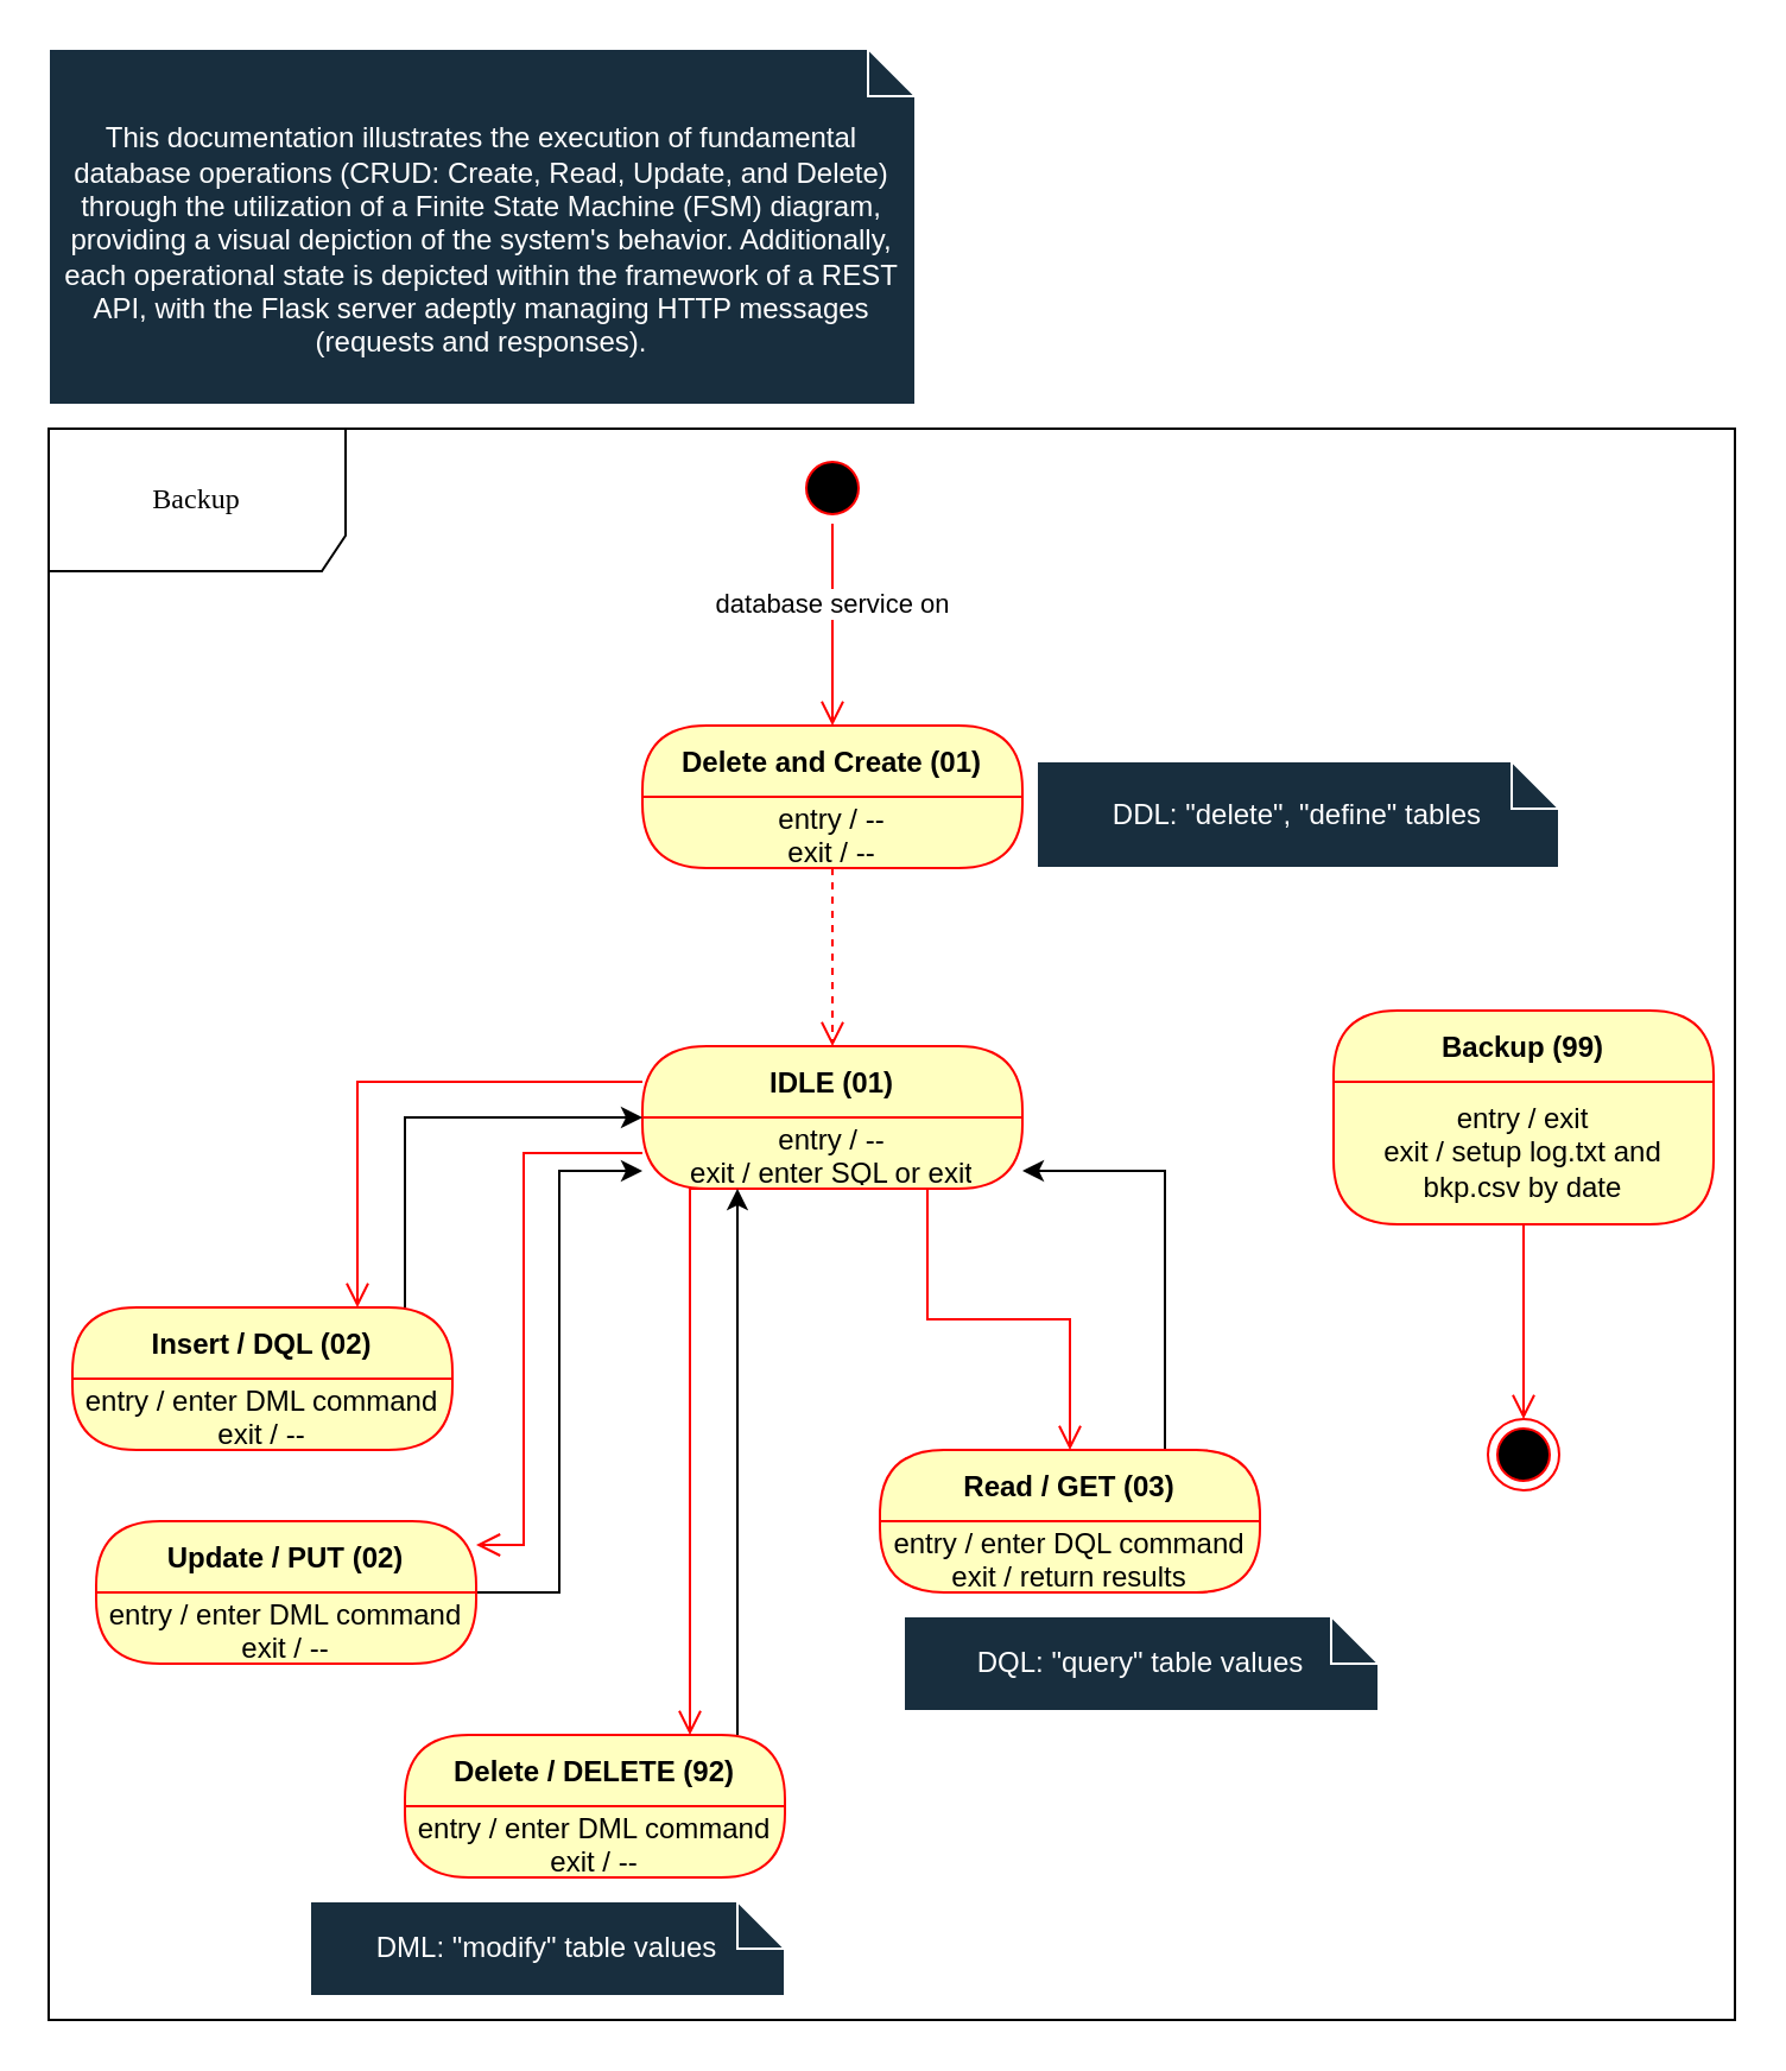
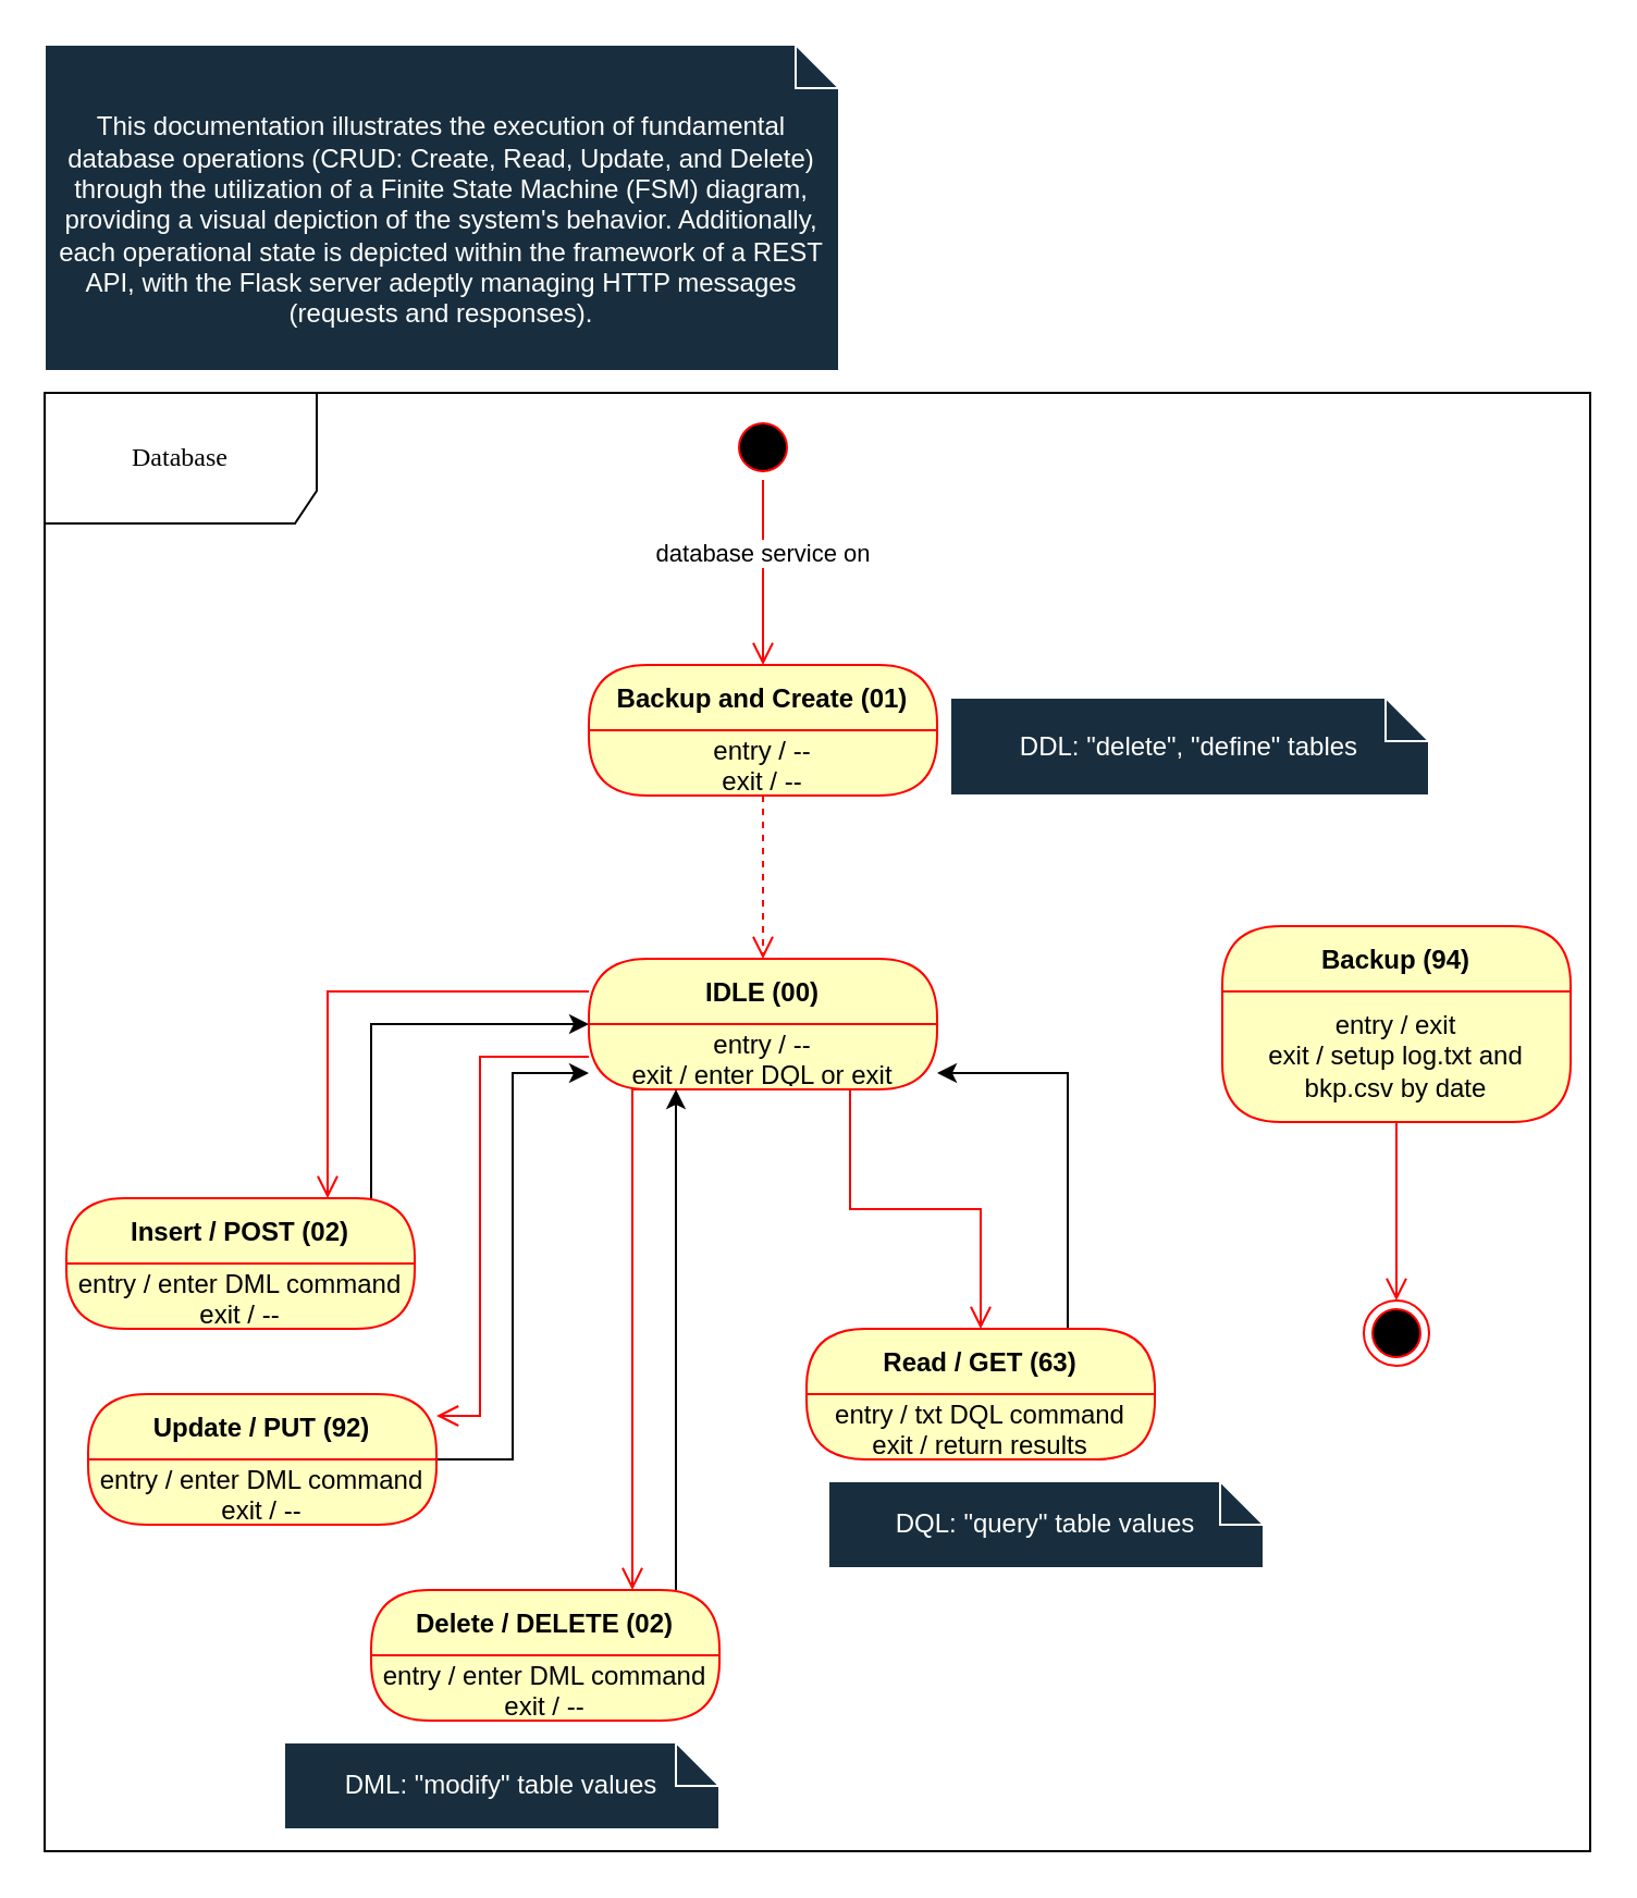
  <mxCell id="0" />
  <mxCell id="1" parent="0" />
- <mxCell id="2" value="Backup" style="shape=umlFrame;whiteSpace=wrap;html=1;rounded=1;shadow=0;comic=0;labelBackgroundColor=none;strokeWidth=1;fontFamily=Verdana;fontSize=12;align=center;width=125;height=60;" parent="1" vertex="1"><mxGeometry x="20" y="180" width="710" height="670" as="geometry" /></mxCell>
- <mxCell id="3" value="Delete and Create (01)" style="swimlane;fontStyle=1;align=center;verticalAlign=middle;childLayout=stackLayout;horizontal=1;startSize=30;horizontalStack=0;resizeParent=0;resizeLast=1;container=0;fontColor=#000000;collapsible=0;rounded=1;arcSize=30;strokeColor=#ff0000;fillColor=#ffffc0;swimlaneFillColor=#ffffc0;dropTarget=0;" parent="1" vertex="1"><mxGeometry x="270" y="305" width="160" height="60" as="geometry" /></mxCell>
+ <mxCell id="2" value="Database" style="shape=umlFrame;whiteSpace=wrap;html=1;rounded=1;shadow=0;comic=0;labelBackgroundColor=none;strokeWidth=1;fontFamily=Verdana;fontSize=12;align=center;width=125;height=60;" parent="1" vertex="1"><mxGeometry x="20" y="180" width="710" height="670" as="geometry" /></mxCell>
+ <mxCell id="3" value="Backup and Create (01)" style="swimlane;fontStyle=1;align=center;verticalAlign=middle;childLayout=stackLayout;horizontal=1;startSize=30;horizontalStack=0;resizeParent=0;resizeLast=1;container=0;fontColor=#000000;collapsible=0;rounded=1;arcSize=30;strokeColor=#ff0000;fillColor=#ffffc0;swimlaneFillColor=#ffffc0;dropTarget=0;" parent="1" vertex="1"><mxGeometry x="270" y="305" width="160" height="60" as="geometry" /></mxCell>
  <mxCell id="4" value="entry / --&lt;br&gt;exit / --" style="text;html=1;strokeColor=none;fillColor=none;align=center;verticalAlign=middle;spacingLeft=4;spacingRight=4;whiteSpace=wrap;overflow=hidden;rotatable=0;fontColor=#000000;" parent="3" vertex="1"><mxGeometry y="30" width="160" height="30" as="geometry" /></mxCell>
  <mxCell id="5" value="" style="edgeStyle=orthogonalEdgeStyle;html=1;verticalAlign=bottom;endArrow=open;endSize=8;strokeColor=#ff0000;rounded=0;entryX=0.5;entryY=0;entryDx=0;entryDy=0;dashed=1;" parent="1" source="3" target="6" edge="1"><mxGeometry relative="1" as="geometry"><mxPoint x="350" y="425" as="targetPoint" /></mxGeometry></mxCell>
- <mxCell id="6" value="IDLE (01)" style="swimlane;fontStyle=1;align=center;verticalAlign=middle;childLayout=stackLayout;horizontal=1;startSize=30;horizontalStack=0;resizeParent=0;resizeLast=1;container=0;fontColor=#000000;collapsible=0;rounded=1;arcSize=30;strokeColor=#ff0000;fillColor=#ffffc0;swimlaneFillColor=#ffffc0;dropTarget=0;" parent="1" vertex="1"><mxGeometry x="270" y="440" width="160" height="60" as="geometry" /></mxCell>
- <mxCell id="7" value="entry / --&lt;br&gt;exit / enter SQL or exit" style="text;html=1;strokeColor=none;fillColor=none;align=center;verticalAlign=middle;spacingLeft=4;spacingRight=4;whiteSpace=wrap;overflow=hidden;rotatable=0;fontColor=#000000;" parent="6" vertex="1"><mxGeometry y="30" width="160" height="30" as="geometry" /></mxCell>
+ <mxCell id="6" value="IDLE (00)" style="swimlane;fontStyle=1;align=center;verticalAlign=middle;childLayout=stackLayout;horizontal=1;startSize=30;horizontalStack=0;resizeParent=0;resizeLast=1;container=0;fontColor=#000000;collapsible=0;rounded=1;arcSize=30;strokeColor=#ff0000;fillColor=#ffffc0;swimlaneFillColor=#ffffc0;dropTarget=0;" parent="1" vertex="1"><mxGeometry x="270" y="440" width="160" height="60" as="geometry" /></mxCell>
+ <mxCell id="7" value="entry / --&lt;br&gt;exit / enter DQL or exit" style="text;html=1;strokeColor=none;fillColor=none;align=center;verticalAlign=middle;spacingLeft=4;spacingRight=4;whiteSpace=wrap;overflow=hidden;rotatable=0;fontColor=#000000;" parent="6" vertex="1"><mxGeometry y="30" width="160" height="30" as="geometry" /></mxCell>
  <mxCell id="8" value="" style="edgeStyle=orthogonalEdgeStyle;html=1;verticalAlign=bottom;endArrow=open;endSize=8;strokeColor=#ff0000;rounded=0;exitX=0.25;exitY=1;exitDx=0;exitDy=0;entryX=0.75;entryY=0;entryDx=0;entryDy=0;" parent="1" source="7" target="10" edge="1"><mxGeometry relative="1" as="geometry"><mxPoint x="350" y="560" as="targetPoint" /><Array as="points"><mxPoint x="290" y="500" /></Array></mxGeometry></mxCell>
  <mxCell id="9" style="edgeStyle=orthogonalEdgeStyle;rounded=0;orthogonalLoop=1;jettySize=auto;html=1;entryX=0.25;entryY=1;entryDx=0;entryDy=0;" parent="1" source="10" target="7" edge="1"><mxGeometry relative="1" as="geometry"><Array as="points"><mxPoint x="310" y="640" /><mxPoint x="310" y="640" /></Array></mxGeometry></mxCell>
- <mxCell id="10" value="Delete / DELETE (92)" style="swimlane;fontStyle=1;align=center;verticalAlign=middle;childLayout=stackLayout;horizontal=1;startSize=30;horizontalStack=0;resizeParent=0;resizeLast=1;container=0;fontColor=#000000;collapsible=0;rounded=1;arcSize=30;strokeColor=#ff0000;fillColor=#ffffc0;swimlaneFillColor=#ffffc0;dropTarget=0;" parent="1" vertex="1"><mxGeometry x="170" y="730" width="160" height="60" as="geometry" /></mxCell>
+ <mxCell id="10" value="Delete / DELETE (02)" style="swimlane;fontStyle=1;align=center;verticalAlign=middle;childLayout=stackLayout;horizontal=1;startSize=30;horizontalStack=0;resizeParent=0;resizeLast=1;container=0;fontColor=#000000;collapsible=0;rounded=1;arcSize=30;strokeColor=#ff0000;fillColor=#ffffc0;swimlaneFillColor=#ffffc0;dropTarget=0;" parent="1" vertex="1"><mxGeometry x="170" y="730" width="160" height="60" as="geometry" /></mxCell>
  <mxCell id="11" value="entry / enter DML command&lt;br style=&quot;border-color: var(--border-color);&quot;&gt;exit / --" style="text;html=1;strokeColor=none;fillColor=none;align=center;verticalAlign=middle;spacingLeft=4;spacingRight=4;whiteSpace=wrap;overflow=hidden;rotatable=0;fontColor=#000000;" parent="10" vertex="1"><mxGeometry y="30" width="160" height="30" as="geometry" /></mxCell>
  <mxCell id="12" style="edgeStyle=orthogonalEdgeStyle;rounded=0;orthogonalLoop=1;jettySize=auto;html=1;exitX=0.75;exitY=0;exitDx=0;exitDy=0;entryX=1;entryY=0.75;entryDx=0;entryDy=0;" parent="1" source="13" target="7" edge="1"><mxGeometry relative="1" as="geometry" /></mxCell>
- <mxCell id="13" value="Read / GET (03)" style="swimlane;fontStyle=1;align=center;verticalAlign=middle;childLayout=stackLayout;horizontal=1;startSize=30;horizontalStack=0;resizeParent=0;resizeLast=1;container=0;fontColor=#000000;collapsible=0;rounded=1;arcSize=30;strokeColor=#ff0000;fillColor=#ffffc0;swimlaneFillColor=#ffffc0;dropTarget=0;" parent="1" vertex="1"><mxGeometry x="370" y="610" width="160" height="60" as="geometry" /></mxCell>
- <mxCell id="14" value="entry / enter DQL command&lt;br&gt;exit / return results" style="text;html=1;strokeColor=none;fillColor=none;align=center;verticalAlign=middle;spacingLeft=4;spacingRight=4;whiteSpace=wrap;overflow=hidden;rotatable=0;fontColor=#000000;" parent="13" vertex="1"><mxGeometry y="30" width="160" height="30" as="geometry" /></mxCell>
+ <mxCell id="13" value="Read / GET (63)" style="swimlane;fontStyle=1;align=center;verticalAlign=middle;childLayout=stackLayout;horizontal=1;startSize=30;horizontalStack=0;resizeParent=0;resizeLast=1;container=0;fontColor=#000000;collapsible=0;rounded=1;arcSize=30;strokeColor=#ff0000;fillColor=#ffffc0;swimlaneFillColor=#ffffc0;dropTarget=0;" parent="1" vertex="1"><mxGeometry x="370" y="610" width="160" height="60" as="geometry" /></mxCell>
+ <mxCell id="14" value="entry / txt DQL command&lt;br&gt;exit / return results" style="text;html=1;strokeColor=none;fillColor=none;align=center;verticalAlign=middle;spacingLeft=4;spacingRight=4;whiteSpace=wrap;overflow=hidden;rotatable=0;fontColor=#000000;" parent="13" vertex="1"><mxGeometry y="30" width="160" height="30" as="geometry" /></mxCell>
  <mxCell id="15" value="" style="ellipse;html=1;shape=startState;fillColor=#000000;strokeColor=#ff0000;" parent="1" vertex="1"><mxGeometry x="335" y="190" width="30" height="30" as="geometry" /></mxCell>
  <mxCell id="16" value="database service on" style="edgeStyle=orthogonalEdgeStyle;html=1;verticalAlign=bottom;endArrow=open;endSize=8;strokeColor=#ff0000;rounded=0;entryX=0.5;entryY=0;entryDx=0;entryDy=0;" parent="1" source="15" target="3" edge="1"><mxGeometry relative="1" as="geometry"><mxPoint x="350" y="170" as="targetPoint" /></mxGeometry></mxCell>
  <mxCell id="17" value="" style="edgeStyle=orthogonalEdgeStyle;html=1;verticalAlign=bottom;endArrow=open;endSize=8;strokeColor=#ff0000;rounded=0;exitX=0.75;exitY=1;exitDx=0;exitDy=0;entryX=0.5;entryY=0;entryDx=0;entryDy=0;" parent="1" source="7" target="13" edge="1"><mxGeometry relative="1" as="geometry"><mxPoint x="360" y="570" as="targetPoint" /><mxPoint x="360" y="510" as="sourcePoint" /></mxGeometry></mxCell>
  <mxCell id="18" value="&lt;p class=&quot;MsoNormal&quot;&gt;&lt;/p&gt;This documentation illustrates the execution of fundamental database operations (CRUD: Create, Read, Update, and Delete) through the utilization of a Finite State Machine (FSM) diagram, providing a visual depiction of the system's behavior. Additionally, each operational state is depicted within the framework of a REST API, with the Flask server adeptly managing HTTP messages (requests and responses).&lt;span style=&quot;background-color: initial;&quot;&gt;&lt;br&gt;&lt;/span&gt;" style="shape=note;size=20;whiteSpace=wrap;html=1;labelBackgroundColor=none;fillColor=#182E3E;strokeColor=#FFFFFF;fontColor=#FFFFFF;" parent="1" vertex="1"><mxGeometry x="20" y="20" width="365" height="150" as="geometry" /></mxCell>
  <mxCell id="19" value="DDL: &quot;delete&quot;, &quot;define&quot; tables" style="shape=note;size=20;whiteSpace=wrap;html=1;labelBackgroundColor=none;fillColor=#182E3E;strokeColor=#FFFFFF;fontColor=#FFFFFF;" parent="1" vertex="1"><mxGeometry x="436" y="320" width="220" height="45" as="geometry" /></mxCell>
  <mxCell id="20" value="DML: &quot;modify&quot; table values" style="shape=note;size=20;whiteSpace=wrap;html=1;labelBackgroundColor=none;fillColor=#182E3E;strokeColor=#FFFFFF;fontColor=#FFFFFF;" parent="1" vertex="1"><mxGeometry x="130" y="800" width="200" height="40" as="geometry" /></mxCell>
  <mxCell id="21" value="DQL: &quot;query&quot; table values" style="shape=note;size=20;whiteSpace=wrap;html=1;labelBackgroundColor=none;fillColor=#182E3E;strokeColor=#FFFFFF;fontColor=#FFFFFF;" parent="1" vertex="1"><mxGeometry x="380" y="680" width="200" height="40" as="geometry" /></mxCell>
- <mxCell id="22" value="Backup (99)" style="swimlane;fontStyle=1;align=center;verticalAlign=middle;childLayout=stackLayout;horizontal=1;startSize=30;horizontalStack=0;resizeParent=0;resizeLast=1;container=0;fontColor=#000000;collapsible=0;rounded=1;arcSize=30;strokeColor=#ff0000;fillColor=#ffffc0;swimlaneFillColor=#ffffc0;dropTarget=0;" parent="1" vertex="1"><mxGeometry x="561" y="425" width="160" height="90" as="geometry" /></mxCell>
+ <mxCell id="22" value="Backup (94)" style="swimlane;fontStyle=1;align=center;verticalAlign=middle;childLayout=stackLayout;horizontal=1;startSize=30;horizontalStack=0;resizeParent=0;resizeLast=1;container=0;fontColor=#000000;collapsible=0;rounded=1;arcSize=30;strokeColor=#ff0000;fillColor=#ffffc0;swimlaneFillColor=#ffffc0;dropTarget=0;" parent="1" vertex="1"><mxGeometry x="561" y="425" width="160" height="90" as="geometry" /></mxCell>
  <mxCell id="23" value="entry / exit&lt;br style=&quot;border-color: var(--border-color);&quot;&gt;exit / setup log.txt and bkp.csv by date" style="text;html=1;strokeColor=none;fillColor=none;align=center;verticalAlign=middle;spacingLeft=4;spacingRight=4;whiteSpace=wrap;overflow=hidden;rotatable=0;fontColor=#000000;" parent="22" vertex="1"><mxGeometry y="30" width="160" height="60" as="geometry" /></mxCell>
  <mxCell id="24" value="" style="edgeStyle=orthogonalEdgeStyle;html=1;verticalAlign=bottom;endArrow=open;endSize=8;strokeColor=#ff0000;rounded=0;" parent="1" source="22" target="25" edge="1"><mxGeometry relative="1" as="geometry"><mxPoint x="740" y="585" as="targetPoint" /></mxGeometry></mxCell>
  <mxCell id="25" value="" style="ellipse;html=1;shape=endState;fillColor=#000000;strokeColor=#ff0000;rounded=1;shadow=0;comic=0;labelBackgroundColor=none;fontFamily=Verdana;fontSize=12;fontColor=#000000;align=center;" parent="1" vertex="1"><mxGeometry x="626" y="597" width="30" height="30" as="geometry" /></mxCell>
  <mxCell id="26" style="edgeStyle=orthogonalEdgeStyle;rounded=0;orthogonalLoop=1;jettySize=auto;html=1;entryX=0;entryY=0.75;entryDx=0;entryDy=0;" parent="1" source="27" target="7" edge="1"><mxGeometry relative="1" as="geometry" /></mxCell>
- <mxCell id="27" value="Update / PUT (02)" style="swimlane;fontStyle=1;align=center;verticalAlign=middle;childLayout=stackLayout;horizontal=1;startSize=30;horizontalStack=0;resizeParent=0;resizeLast=1;container=0;fontColor=#000000;collapsible=0;rounded=1;arcSize=30;strokeColor=#ff0000;fillColor=#ffffc0;swimlaneFillColor=#ffffc0;dropTarget=0;" parent="1" vertex="1"><mxGeometry x="40" y="640" width="160" height="60" as="geometry" /></mxCell>
+ <mxCell id="27" value="Update / PUT (92)" style="swimlane;fontStyle=1;align=center;verticalAlign=middle;childLayout=stackLayout;horizontal=1;startSize=30;horizontalStack=0;resizeParent=0;resizeLast=1;container=0;fontColor=#000000;collapsible=0;rounded=1;arcSize=30;strokeColor=#ff0000;fillColor=#ffffc0;swimlaneFillColor=#ffffc0;dropTarget=0;" parent="1" vertex="1"><mxGeometry x="40" y="640" width="160" height="60" as="geometry" /></mxCell>
  <mxCell id="28" value="entry / enter DML command&lt;br style=&quot;border-color: var(--border-color);&quot;&gt;exit / --" style="text;html=1;strokeColor=none;fillColor=none;align=center;verticalAlign=middle;spacingLeft=4;spacingRight=4;whiteSpace=wrap;overflow=hidden;rotatable=0;fontColor=#000000;" parent="27" vertex="1"><mxGeometry y="30" width="160" height="30" as="geometry" /></mxCell>
  <mxCell id="29" style="edgeStyle=orthogonalEdgeStyle;rounded=0;orthogonalLoop=1;jettySize=auto;html=1;entryX=0;entryY=0.5;entryDx=0;entryDy=0;" parent="1" source="30" target="6" edge="1"><mxGeometry relative="1" as="geometry"><Array as="points"><mxPoint x="170" y="470" /></Array></mxGeometry></mxCell>
- <mxCell id="30" value="Insert / DQL (02)" style="swimlane;fontStyle=1;align=center;verticalAlign=middle;childLayout=stackLayout;horizontal=1;startSize=30;horizontalStack=0;resizeParent=0;resizeLast=1;container=0;fontColor=#000000;collapsible=0;rounded=1;arcSize=30;strokeColor=#ff0000;fillColor=#ffffc0;swimlaneFillColor=#ffffc0;dropTarget=0;" parent="1" vertex="1"><mxGeometry x="30" y="550" width="160" height="60" as="geometry" /></mxCell>
+ <mxCell id="30" value="Insert / POST (02)" style="swimlane;fontStyle=1;align=center;verticalAlign=middle;childLayout=stackLayout;horizontal=1;startSize=30;horizontalStack=0;resizeParent=0;resizeLast=1;container=0;fontColor=#000000;collapsible=0;rounded=1;arcSize=30;strokeColor=#ff0000;fillColor=#ffffc0;swimlaneFillColor=#ffffc0;dropTarget=0;" parent="1" vertex="1"><mxGeometry x="30" y="550" width="160" height="60" as="geometry" /></mxCell>
  <mxCell id="31" value="entry / enter DML command&lt;br style=&quot;border-color: var(--border-color);&quot;&gt;exit / --" style="text;html=1;strokeColor=none;fillColor=none;align=center;verticalAlign=middle;spacingLeft=4;spacingRight=4;whiteSpace=wrap;overflow=hidden;rotatable=0;fontColor=#000000;" parent="30" vertex="1"><mxGeometry y="30" width="160" height="30" as="geometry" /></mxCell>
  <mxCell id="32" value="" style="edgeStyle=orthogonalEdgeStyle;html=1;verticalAlign=bottom;endArrow=open;endSize=8;strokeColor=#ff0000;rounded=0;exitX=0;exitY=0.5;exitDx=0;exitDy=0;" parent="1" source="7" target="27" edge="1"><mxGeometry relative="1" as="geometry"><mxPoint x="270" y="750" as="targetPoint" /><mxPoint x="330" y="520" as="sourcePoint" /><Array as="points"><mxPoint x="220" y="485" /><mxPoint x="220" y="650" /></Array></mxGeometry></mxCell>
  <mxCell id="33" value="" style="edgeStyle=orthogonalEdgeStyle;html=1;verticalAlign=bottom;endArrow=open;endSize=8;strokeColor=#ff0000;rounded=0;exitX=0;exitY=0.25;exitDx=0;exitDy=0;entryX=0.75;entryY=0;entryDx=0;entryDy=0;" parent="1" source="6" target="30" edge="1"><mxGeometry relative="1" as="geometry"><mxPoint x="150" y="527" as="targetPoint" /><mxPoint x="220" y="342" as="sourcePoint" /><Array as="points"><mxPoint x="150" y="455" /></Array></mxGeometry></mxCell>
